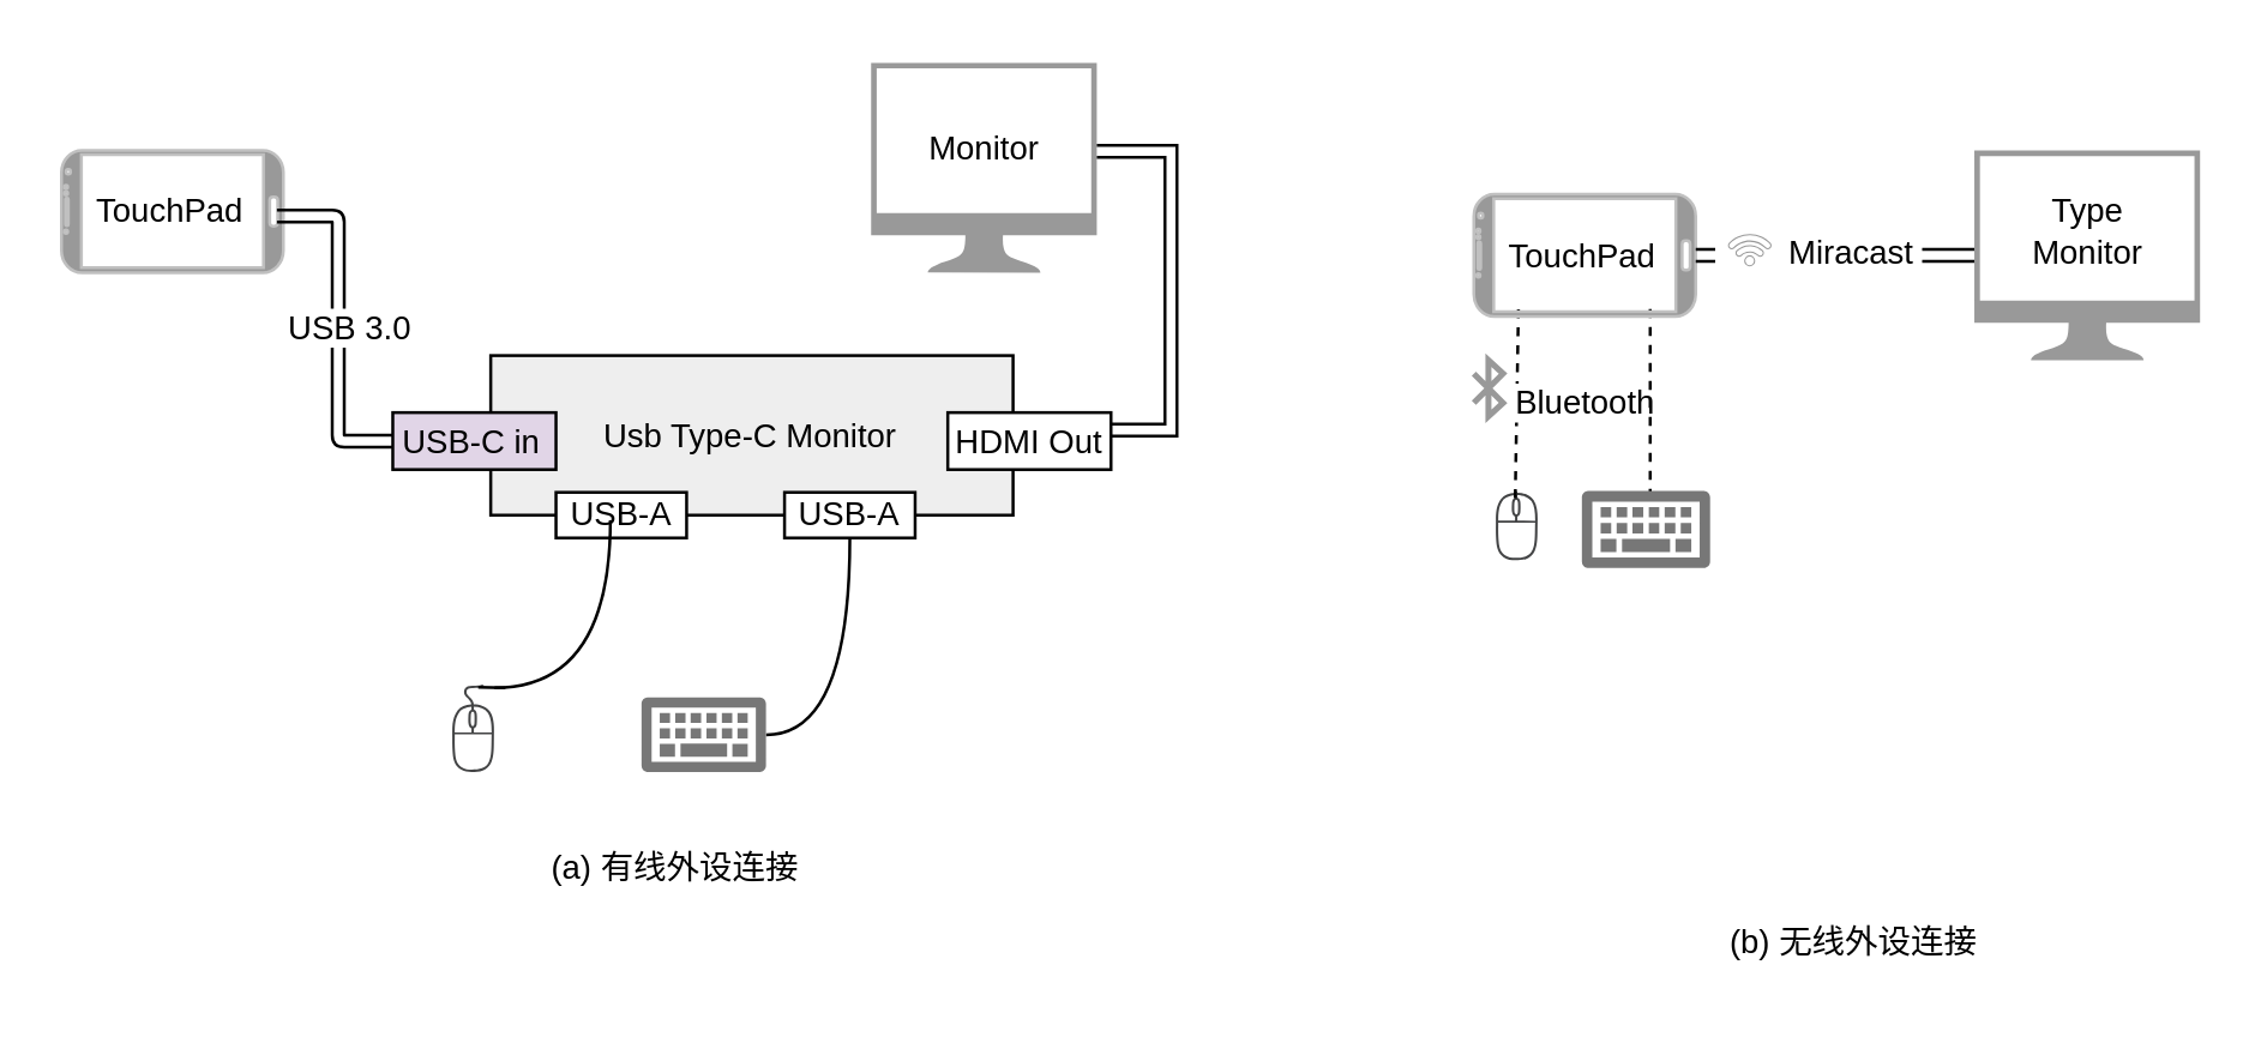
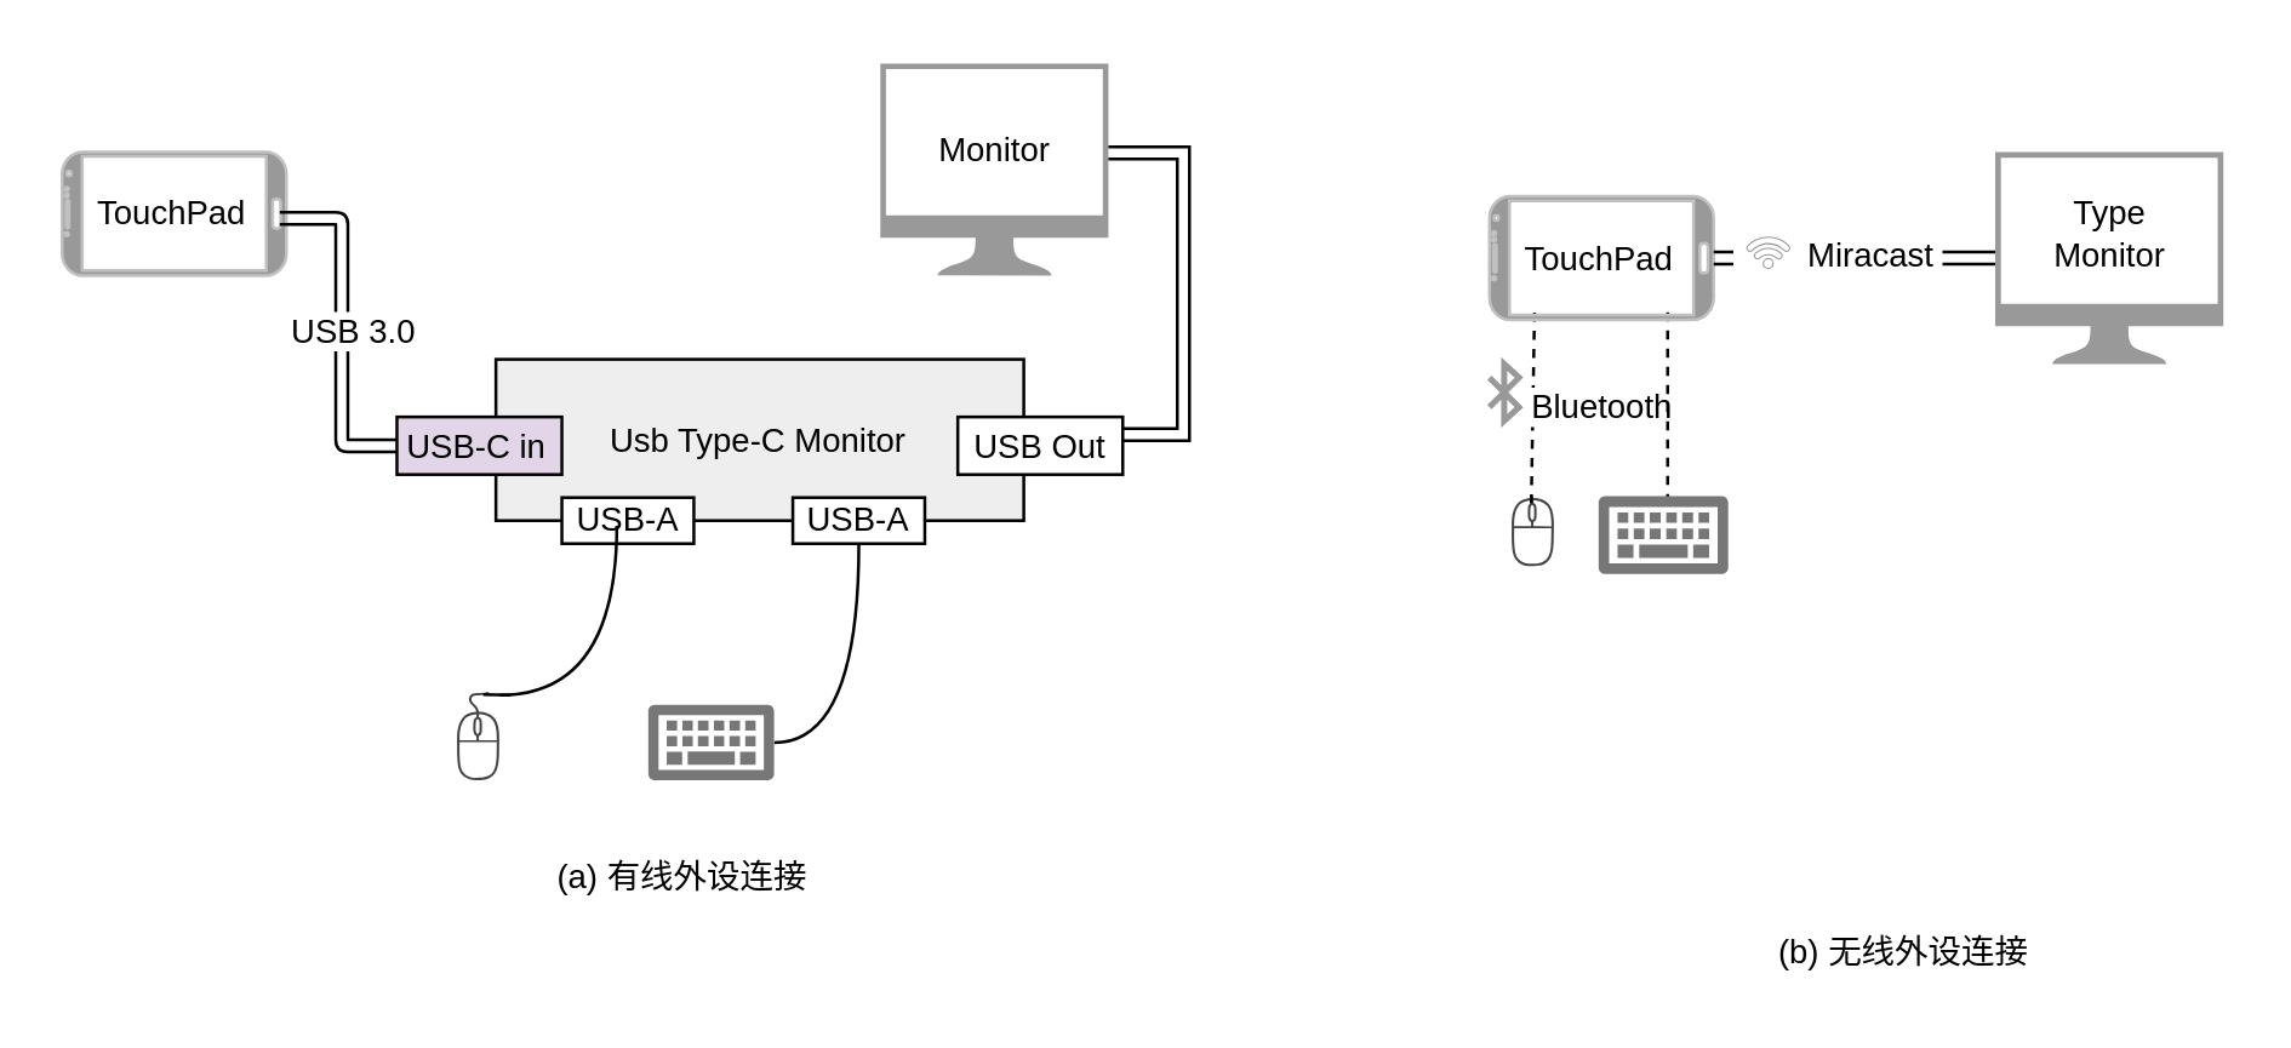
  <mxCell id="0" />
  <mxCell id="1" parent="0" />
  <mxCell id="2" value="" style="pointerEvents=1;shadow=0;dashed=0;html=1;strokeColor=none;fillColor=#434445;aspect=fixed;labelPosition=center;verticalLabelPosition=bottom;verticalAlign=top;align=center;outlineConnect=0;shape=mxgraph.vvd.mouse;fontSize=11;" vertex="1" parent="1"><mxGeometry x="498" y="156.94" width="14.44" height="29.5" as="geometry" /></mxCell>
  <mxCell id="3" value="" style="rounded=0;whiteSpace=wrap;html=1;sketch=0;fillColor=#FFFFFF;strokeColor=none;fontSize=11;" vertex="1" parent="1"><mxGeometry x="489.997" y="144.253" width="43.322" height="19.068" as="geometry" /></mxCell>
  <mxCell id="4" value="" style="endArrow=none;html=1;strokeWidth=1;exitX=0.347;exitY=1.019;exitDx=0;exitDy=0;exitPerimeter=0;dashed=1;entryX=-0.002;entryY=0.275;entryDx=0;entryDy=0;entryPerimeter=0;fontSize=11;" edge="1" parent="1"><mxGeometry x="507" y="149.35" width="50" height="50" as="geometry"><mxPoint x="504.798" y="165.683" as="sourcePoint" /><mxPoint x="505.881" y="102.168" as="targetPoint" /></mxGeometry></mxCell>
  <mxCell id="5" value="&lt;font style=&quot;font-size: 11px&quot;&gt;&amp;nbsp; Bluetooth&amp;nbsp;&amp;nbsp;&lt;/font&gt;" style="edgeLabel;html=1;align=center;verticalAlign=middle;resizable=0;points=[];fontSize=11;" vertex="1" connectable="0" parent="4"><mxGeometry x="-0.075" relative="1" as="geometry"><mxPoint x="22" y="-3" as="offset" /></mxGeometry></mxCell>
  <mxCell id="6" value="" style="endArrow=none;html=1;strokeWidth=1;exitX=0.347;exitY=1.019;exitDx=0;exitDy=0;exitPerimeter=0;dashed=1;fontSize=11;" edge="1" parent="1"><mxGeometry x="504" y="149.35" width="50" height="50" as="geometry"><mxPoint x="549.813" y="165.638" as="sourcePoint" /><mxPoint x="549.813" y="102.079" as="targetPoint" /></mxGeometry></mxCell>
  <mxCell id="7" value="" style="pointerEvents=1;shadow=0;dashed=0;html=1;strokeColor=none;aspect=fixed;labelPosition=center;verticalLabelPosition=bottom;verticalAlign=top;align=center;outlineConnect=0;shape=mxgraph.vvd.monitor;fillColor=#999999;sketch=0;fontSize=11;" vertex="1" parent="1"><mxGeometry x="657.91" y="49.7" width="75.27" height="70" as="geometry" /></mxCell>
  <mxCell id="8" value="" style="group;sketch=0;fontSize=11;" vertex="1" connectable="0" parent="1"><mxGeometry x="491" y="64.32" width="74" height="40.76" as="geometry" /></mxCell>
  <mxCell id="9" value="" style="verticalLabelPosition=bottom;verticalAlign=top;html=1;shadow=0;dashed=0;strokeWidth=1;shape=mxgraph.android.phone2;strokeColor=#c0c0c0;direction=north;fillColor=#999999;fontSize=11;" vertex="1" parent="8"><mxGeometry width="74" height="40.76" as="geometry" /></mxCell>
  <mxCell id="10" value="&lt;font style=&quot;font-size: 11px;&quot;&gt;TouchPad&lt;/font&gt;" style="text;html=1;strokeColor=none;fillColor=none;align=center;verticalAlign=middle;whiteSpace=wrap;rounded=0;fontSize=11;" vertex="1" parent="8"><mxGeometry x="32.375" y="17.832" width="9.25" height="5.095" as="geometry" /></mxCell>
  <mxCell id="11" style="edgeStyle=orthogonalEdgeStyle;shape=link;rounded=0;orthogonalLoop=1;jettySize=auto;html=1;strokeWidth=1;fontSize=11;" edge="1" parent="1" source="9" target="7"><mxGeometry x="507" y="190.32" as="geometry"><mxPoint x="581.694" y="120.167" as="sourcePoint" /></mxGeometry></mxCell>
  <mxCell id="12" value="&lt;font style=&quot;font-size: 11px;&quot;&gt;&amp;nbsp; &amp;nbsp; &amp;nbsp; &amp;nbsp; Miracast&amp;nbsp;&lt;/font&gt;" style="edgeLabel;html=1;align=center;verticalAlign=middle;resizable=0;points=[];fontSize=11;" vertex="1" connectable="0" parent="11"><mxGeometry x="-0.11" y="1" relative="1" as="geometry"><mxPoint x="-1" as="offset" /></mxGeometry></mxCell>
  <mxCell id="13" value="" style="aspect=fixed;pointerEvents=1;shadow=0;dashed=0;html=1;strokeColor=none;labelPosition=center;verticalLabelPosition=bottom;verticalAlign=top;align=center;shape=mxgraph.mscae.enterprise.keyboard;fillColor=#777777;fontSize=11;" vertex="1" parent="1"><mxGeometry x="527" y="163.32" width="42.81" height="25.68" as="geometry" /></mxCell>
  <mxCell id="14" value="&lt;font style=&quot;font-size: 11px;&quot;&gt;Type Monitor&lt;/font&gt;" style="text;html=1;strokeColor=none;fillColor=none;align=center;verticalAlign=middle;whiteSpace=wrap;rounded=0;fontSize=11;" vertex="1" parent="1"><mxGeometry x="673.534" y="69.315" width="44.026" height="15.89" as="geometry" /></mxCell>
  <mxCell id="15" value="" style="pointerEvents=1;shadow=0;dashed=0;html=1;strokeColor=none;aspect=fixed;labelPosition=center;verticalLabelPosition=bottom;verticalAlign=top;align=center;outlineConnect=0;shape=mxgraph.vvd.wi_fi;sketch=0;fillColor=#999999;rotation=-45;fontSize=11;" vertex="1" parent="1"><mxGeometry x="577.5" y="75.9" width="11.02" height="11.02" as="geometry" /></mxCell>
  <mxCell id="16" value="" style="html=1;verticalLabelPosition=bottom;align=center;labelBackgroundColor=#ffffff;verticalAlign=top;strokeWidth=2;shadow=0;dashed=0;shape=mxgraph.ios7.icons.bluetooth;pointerEvents=1;sketch=0;fillColor=#999999;aspect=fixed;strokeColor=#999999;fontSize=11;" vertex="1" parent="1"><mxGeometry x="491" y="119.7" width="9.74" height="18.7" as="geometry" /></mxCell>
  <mxCell id="17" value="&lt;span style=&quot;font-size: 11px;&quot;&gt;Monitor&lt;/span&gt;" style="text;html=1;strokeColor=none;fillColor=none;align=center;verticalAlign=middle;whiteSpace=wrap;rounded=0;fontSize=11;" parent="1" vertex="1"><mxGeometry x="306.667" y="40.607" width="41.937" height="16.102" as="geometry" /></mxCell>
  <mxCell id="18" value="" style="pointerEvents=1;shadow=0;dashed=0;html=1;strokeColor=none;aspect=fixed;labelPosition=center;verticalLabelPosition=bottom;verticalAlign=top;align=center;outlineConnect=0;shape=mxgraph.vvd.monitor;fillColor=#999999;sketch=0;fontSize=11;" vertex="1" parent="1"><mxGeometry x="290" y="20.46" width="75.27" height="70" as="geometry" /></mxCell>
  <mxCell id="19" value="" style="group;sketch=0;fontSize=11;" vertex="1" connectable="0" parent="1"><mxGeometry x="20" y="49.7" width="74" height="40.76" as="geometry" /></mxCell>
  <mxCell id="20" value="" style="verticalLabelPosition=bottom;verticalAlign=top;html=1;shadow=0;dashed=0;strokeWidth=1;shape=mxgraph.android.phone2;strokeColor=#c0c0c0;direction=north;fillColor=#999999;fontSize=11;" vertex="1" parent="19"><mxGeometry width="74" height="40.76" as="geometry" /></mxCell>
  <mxCell id="21" value="&lt;font style=&quot;font-size: 11px;&quot;&gt;TouchPad&lt;/font&gt;" style="text;html=1;strokeColor=none;fillColor=none;align=center;verticalAlign=middle;whiteSpace=wrap;rounded=0;fontSize=11;" vertex="1" parent="19"><mxGeometry x="32.375" y="17.832" width="9.25" height="5.095" as="geometry" /></mxCell>
  <mxCell id="22" value="" style="endArrow=none;html=1;exitX=0.462;exitY=0.971;exitDx=0;exitDy=0;exitPerimeter=0;strokeWidth=1;shape=link;entryX=0;entryY=0.5;entryDx=0;entryDy=0;edgeStyle=orthogonalEdgeStyle;fontSize=11;" parent="1" source="20" target="26" edge="1"><mxGeometry x="-67.561" y="63.392" width="133.475" height="104.147" as="geometry"><mxPoint x="99.981" y="71.76" as="sourcePoint" /><mxPoint x="379.268" y="59.779" as="targetPoint" /></mxGeometry></mxCell>
  <mxCell id="23" value="&lt;font style=&quot;font-size: 11px;&quot;&gt;USB 3.0&lt;/font&gt;" style="edgeLabel;html=1;align=center;verticalAlign=middle;resizable=0;points=[];fontSize=11;" parent="22" vertex="1" connectable="0"><mxGeometry x="0.003" y="3" relative="1" as="geometry"><mxPoint as="offset" /></mxGeometry></mxCell>
  <mxCell id="24" value="" style="group;fontSize=11;" parent="1" vertex="1" connectable="0"><mxGeometry x="130.49" y="118.14" width="239.51" height="60.86" as="geometry" /></mxCell>
  <mxCell id="25" value="Usb Type-C Monitor" style="rounded=0;whiteSpace=wrap;html=1;fillColor=#eeeeee;fontSize=11;" parent="24" vertex="1"><mxGeometry x="32.66" width="174.189" height="53.252" as="geometry" /></mxCell>
  <mxCell id="26" value="&lt;font style=&quot;font-size: 11px;&quot;&gt;USB-C in&lt;/font&gt;" style="rounded=0;whiteSpace=wrap;html=1;fillColor=#e1d5e7;fontSize=11;" parent="24" vertex="1"><mxGeometry y="19.019" width="54.434" height="19.019" as="geometry" /></mxCell>
  <mxCell id="27" value="&lt;font style=&quot;font-size: 11px;&quot;&gt;USB-A&lt;/font&gt;" style="rounded=0;whiteSpace=wrap;html=1;fillColor=#FFFFFF;fontSize=11;" parent="24" vertex="1"><mxGeometry x="54.434" y="45.645" width="43.547" height="15.215" as="geometry" /></mxCell>
  <mxCell id="28" value="&lt;font style=&quot;font-size: 11px;&quot;&gt;USB-A&lt;/font&gt;" style="rounded=0;whiteSpace=wrap;html=1;fillColor=#FFFFFF;fontSize=11;" parent="24" vertex="1"><mxGeometry x="130.642" y="45.645" width="43.547" height="15.215" as="geometry" /></mxCell>
- <mxCell id="29" value="&lt;font style=&quot;font-size: 11px;&quot;&gt;HDMI Out&lt;/font&gt;" style="rounded=0;whiteSpace=wrap;html=1;fillColor=#FFFFFF;fontSize=11;" parent="24" vertex="1"><mxGeometry x="185.076" y="19.019" width="54.434" height="19.019" as="geometry" /></mxCell>
+ <mxCell id="29" value="&lt;font style=&quot;font-size: 11px;&quot;&gt;USB Out&lt;/font&gt;" style="rounded=0;whiteSpace=wrap;html=1;fillColor=#FFFFFF;fontSize=11;" parent="24" vertex="1"><mxGeometry x="185.076" y="19.019" width="54.434" height="19.019" as="geometry" /></mxCell>
  <mxCell id="30" style="edgeStyle=orthogonalEdgeStyle;shape=link;rounded=0;orthogonalLoop=1;jettySize=auto;html=1;strokeWidth=1;fontSize=11;" parent="1" source="29" target="18" edge="1"><mxGeometry x="-67.561" y="63.392" as="geometry"><mxPoint x="370" y="50" as="targetPoint" /><Array as="points"><mxPoint x="390" y="143" /><mxPoint x="390" y="50" /></Array></mxGeometry></mxCell>
  <mxCell id="31" style="edgeStyle=orthogonalEdgeStyle;rounded=0;orthogonalLoop=1;jettySize=auto;html=1;strokeWidth=1;endArrow=none;endFill=0;curved=1;fontSize=11;" parent="1" source="35" edge="1"><mxGeometry x="-67.561" y="63.392" as="geometry"><mxPoint x="203.049" y="173.14" as="targetPoint" /><Array as="points"><mxPoint x="203" y="229" /></Array><mxPoint x="75.266" y="242.241" as="sourcePoint" /></mxGeometry></mxCell>
  <mxCell id="32" style="edgeStyle=orthogonalEdgeStyle;curved=1;rounded=0;orthogonalLoop=1;jettySize=auto;html=1;entryX=0.5;entryY=1;entryDx=0;entryDy=0;endArrow=none;endFill=0;strokeWidth=1;fontSize=11;" parent="1" source="33" target="28" edge="1"><mxGeometry x="-67.561" y="63.392" as="geometry" /></mxCell>
  <mxCell id="33" value="" style="aspect=fixed;pointerEvents=1;shadow=0;dashed=0;html=1;strokeColor=none;labelPosition=center;verticalLabelPosition=bottom;verticalAlign=top;align=center;shape=mxgraph.mscae.enterprise.keyboard;fillColor=#777777;fontSize=11;" parent="1" vertex="1"><mxGeometry x="213.415" y="232.169" width="41.542" height="24.924" as="geometry" /></mxCell>
  <mxCell id="34" value="" style="group" vertex="1" connectable="0" parent="1"><mxGeometry x="150" y="211" width="20" height="46.09" as="geometry" /></mxCell>
  <mxCell id="35" value="" style="pointerEvents=1;shadow=0;dashed=0;html=1;strokeColor=none;fillColor=#434445;aspect=fixed;labelPosition=center;verticalLabelPosition=bottom;verticalAlign=top;align=center;outlineConnect=0;shape=mxgraph.vvd.mouse;fontSize=11;" vertex="1" parent="34"><mxGeometry y="16.59" width="14.44" height="29.5" as="geometry" /></mxCell>
  <mxCell id="36" value="" style="endArrow=none;html=1;fontSize=11;" edge="1" parent="34"><mxGeometry width="50" height="50" relative="1" as="geometry"><mxPoint x="9" y="17.8" as="sourcePoint" /><mxPoint x="18" y="18" as="targetPoint" /></mxGeometry></mxCell>
  <mxCell id="37" value="" style="rounded=0;whiteSpace=wrap;html=1;fontSize=11;strokeColor=none;" vertex="1" parent="34"><mxGeometry width="20" height="17" as="geometry" /></mxCell>
  <mxCell id="38" value="(a) 有线外设连接" style="text;html=1;strokeColor=none;fillColor=none;align=center;verticalAlign=middle;whiteSpace=wrap;rounded=0;fontSize=11;" vertex="1" parent="1"><mxGeometry x="165" y="274" width="120" height="30" as="geometry" /></mxCell>
- <mxCell id="39" value="(b) 无线外设连接" style="text;html=1;strokeColor=none;fillColor=none;align=center;verticalAlign=middle;whiteSpace=wrap;rounded=0;fontSize=11;" vertex="1" parent="1"><mxGeometry x="568" y="304" width="100" height="20" as="geometry" /></mxCell>
+ <mxCell id="39" value="(b) 无线外设连接" style="text;html=1;strokeColor=none;fillColor=none;align=center;verticalAlign=middle;whiteSpace=wrap;rounded=0;fontSize=11;" vertex="1" parent="1"><mxGeometry x="578" y="304" width="100" height="20" as="geometry" /></mxCell>
